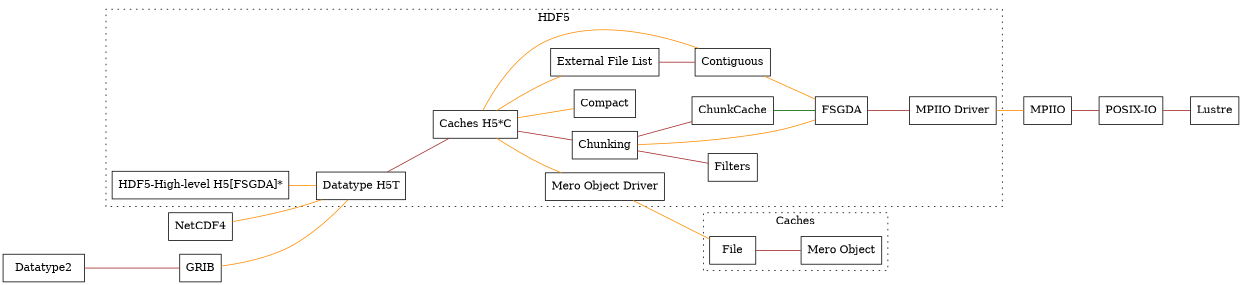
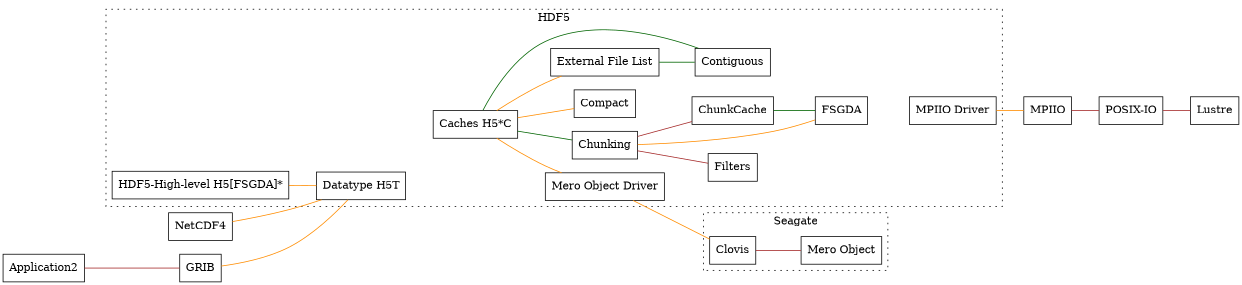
  graph {
    fontname="DejaVu Serif"
    rankdir=LR
    node [fontname="DejaVu Serif" shape=box]
    edge [color=darkorange fontname="DejaVu Serif"]
    "Datatype H5T"
    "Caches H5*C"
    n3 [label=FSGDA]
    "MPIIO Driver"
    "HDF5-High-level H5[FSGDA]*"
    Chunking
    Filters
    ChunkCache
    Contiguous
    Compact
    "External File List"
    "Mero Object Driver"
-   Clovis [label=File]
+   Clovis
    "Mero Object"
    MPIIO
    NetCDF4
-   Application2 [label=Datatype2]
+   Application2
    GRIB
    "POSIX-IO"
    Lustre
    subgraph cluster_1 {
      label=HDF5
      style=dotted
      "Datatype H5T"
      "Caches H5*C"
      n3
      "MPIIO Driver"
      "HDF5-High-level H5[FSGDA]*"
      Chunking
      Filters
      ChunkCache
      Contiguous
      Compact
      "External File List"
      "Mero Object Driver"
    }
    subgraph cluster_2 {
-     label=Caches
+     label=Seagate
      style=dotted
      Clovis
      "Mero Object"
    }
-   "Datatype H5T" -- "Caches H5*C" [color=brown]
-   "Caches H5*C" -- Chunking [color=brown]
-   "Caches H5*C" -- Contiguous
+   "Caches H5*C" -- Chunking [color=darkgreen]
+   "Caches H5*C" -- Contiguous [color=darkgreen]
    "Caches H5*C" -- Compact
    "Caches H5*C" -- "External File List"
    "Caches H5*C" -- "Mero Object Driver"
-   n3 -- "MPIIO Driver" [color=brown]
    "MPIIO Driver" -- MPIIO
    "HDF5-High-level H5[FSGDA]*" -- "Datatype H5T"
    Chunking -- n3
    Chunking -- Filters [color=brown]
    Chunking -- ChunkCache [color=brown]
    ChunkCache -- n3 [color=darkgreen]
-   Contiguous -- n3
-   "External File List" -- Contiguous [color=brown]
+   "External File List" -- Contiguous [color=darkgreen]
    "Mero Object Driver" -- Clovis
    Clovis -- "Mero Object" [color=brown]
    MPIIO -- "POSIX-IO" [color=brown]
    NetCDF4 -- "Datatype H5T"
    Application2 -- GRIB [color=brown]
    GRIB -- "Datatype H5T"
    "POSIX-IO" -- Lustre [color=brown]
  }
